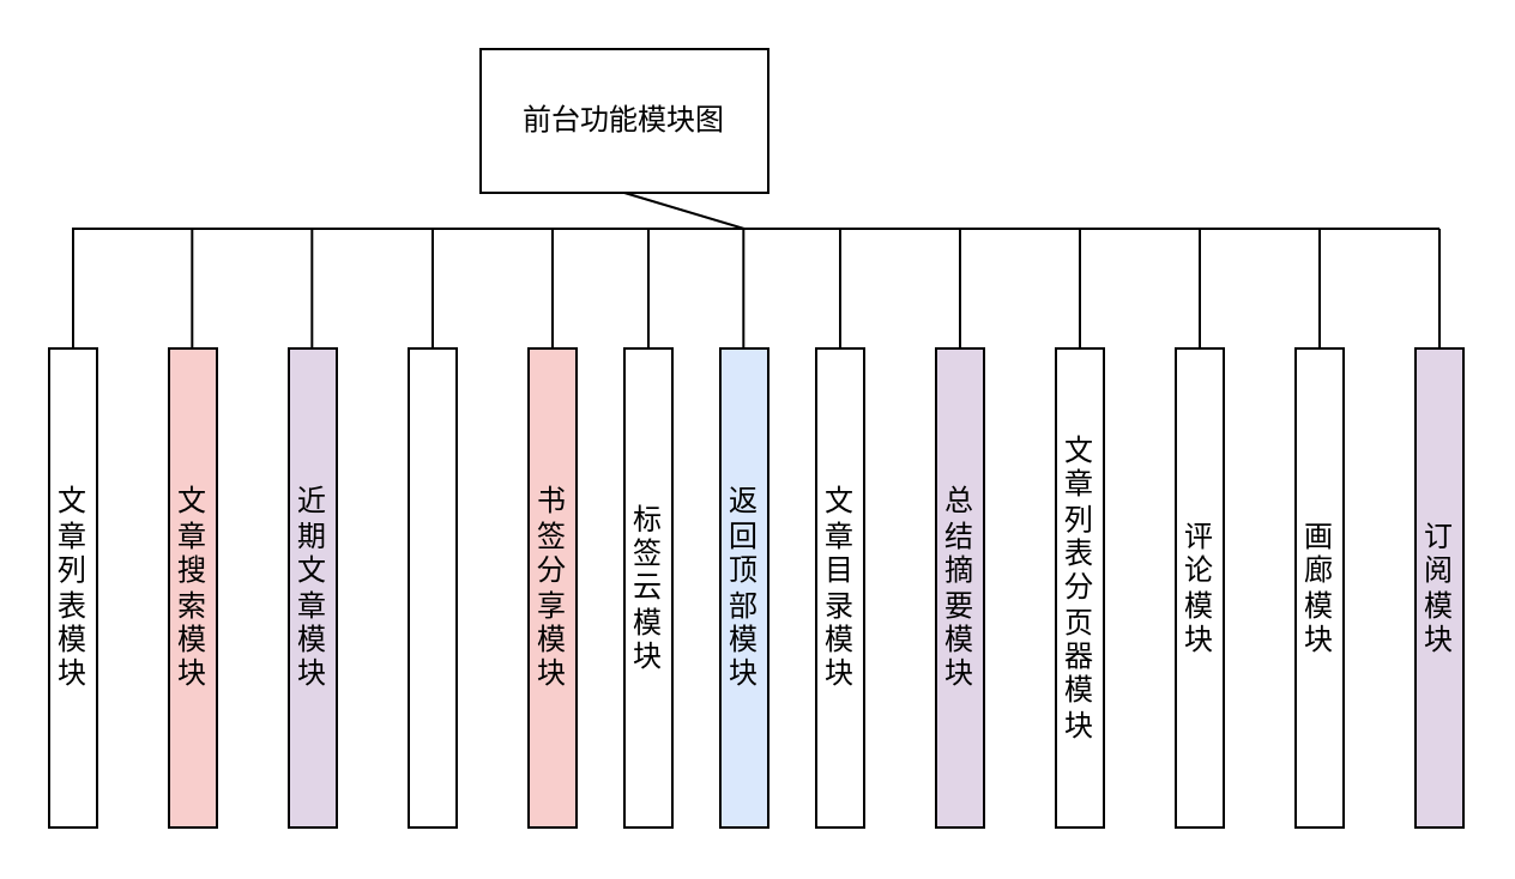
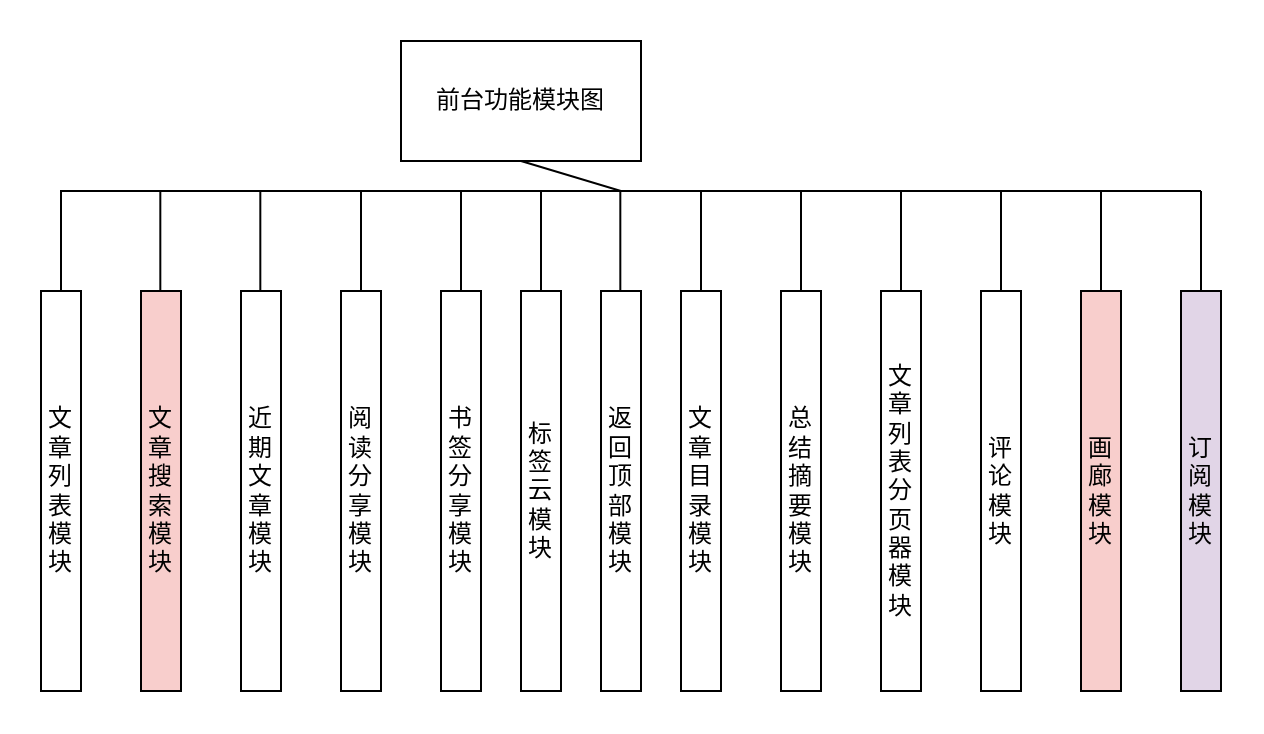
  <mxCell id="0" />
  <mxCell id="1" parent="0" />
  <mxCell id="2" value="前台功能模块图" style="rounded=0;whiteSpace=wrap;html=1;" parent="1" vertex="1"><mxGeometry x="200" y="20" width="120" height="60" as="geometry" /></mxCell>
  <mxCell id="3" value="文章列表模块" style="rounded=0;whiteSpace=wrap;html=1;" parent="1" vertex="1"><mxGeometry x="20" y="145" width="20" height="200" as="geometry" /></mxCell>
  <mxCell id="4" value="文章搜索模块" style="rounded=0;whiteSpace=wrap;html=1;fillColor=#f8cecc;" parent="1" vertex="1"><mxGeometry x="70" y="145" width="20" height="200" as="geometry" /></mxCell>
- <mxCell id="5" value="近期文章模块" style="rounded=0;whiteSpace=wrap;html=1;fillColor=#e1d5e7;" parent="1" vertex="1"><mxGeometry x="120" y="145" width="20" height="200" as="geometry" /></mxCell>
+ <mxCell id="5" value="近期文章模块" style="rounded=0;whiteSpace=wrap;html=1;" parent="1" vertex="1"><mxGeometry x="120" y="145" width="20" height="200" as="geometry" /></mxCell>
  <mxCell id="6" value="" style="rounded=0;whiteSpace=wrap;html=1;" parent="1" vertex="1"><mxGeometry x="170" y="145" width="20" height="200" as="geometry" /></mxCell>
  <mxCell id="7" value="标签云模块" style="rounded=0;whiteSpace=wrap;html=1;" parent="1" vertex="1"><mxGeometry x="260" y="145" width="20" height="200" as="geometry" /></mxCell>
- <mxCell id="8" value="返回顶部模块" style="rounded=0;whiteSpace=wrap;html=1;fillColor=#dae8fc;" parent="1" vertex="1"><mxGeometry x="300" y="145" width="20" height="200" as="geometry" /></mxCell>
+ <mxCell id="8" value="返回顶部模块" style="rounded=0;whiteSpace=wrap;html=1;" parent="1" vertex="1"><mxGeometry x="300" y="145" width="20" height="200" as="geometry" /></mxCell>
  <mxCell id="9" value="文章目录模块" style="rounded=0;whiteSpace=wrap;html=1;" parent="1" vertex="1"><mxGeometry x="340" y="145" width="20" height="200" as="geometry" /></mxCell>
- <mxCell id="10" value="总结摘要模块" style="rounded=0;whiteSpace=wrap;html=1;fillColor=#e1d5e7;" parent="1" vertex="1"><mxGeometry x="390" y="145" width="20" height="200" as="geometry" /></mxCell>
+ <mxCell id="10" value="总结摘要模块" style="rounded=0;whiteSpace=wrap;html=1;" parent="1" vertex="1"><mxGeometry x="390" y="145" width="20" height="200" as="geometry" /></mxCell>
  <mxCell id="11" value="文章列表分页器模块" style="rounded=0;whiteSpace=wrap;html=1;" parent="1" vertex="1"><mxGeometry x="440" y="145" width="20" height="200" as="geometry" /></mxCell>
  <mxCell id="12" value="评论模块" style="rounded=0;whiteSpace=wrap;html=1;" parent="1" vertex="1"><mxGeometry x="490" y="145" width="20" height="200" as="geometry" /></mxCell>
- <mxCell id="13" value="画廊模块" style="rounded=0;whiteSpace=wrap;html=1;" parent="1" vertex="1"><mxGeometry x="540" y="145" width="20" height="200" as="geometry" /></mxCell>
+ <mxCell id="13" value="画廊模块" style="rounded=0;whiteSpace=wrap;html=1;fillColor=#f8cecc;" parent="1" vertex="1"><mxGeometry x="540" y="145" width="20" height="200" as="geometry" /></mxCell>
  <mxCell id="14" value="订阅模块" style="rounded=0;whiteSpace=wrap;html=1;fillColor=#e1d5e7;" parent="1" vertex="1"><mxGeometry x="590" y="145" width="20" height="200" as="geometry" /></mxCell>
  <mxCell id="15" value="" style="endArrow=none;html=1;rounded=0;entryX=0.5;entryY=1;entryDx=0;entryDy=0;" parent="1" target="2" edge="1"><mxGeometry width="50" height="50" relative="1" as="geometry"><mxPoint x="30" y="145" as="sourcePoint" /><mxPoint x="30" y="85" as="targetPoint" /><Array as="points"><mxPoint x="30" y="95" /><mxPoint x="310" y="95" /></Array></mxGeometry></mxCell>
  <mxCell id="16" value="" style="endArrow=none;html=1;rounded=0;" parent="1" edge="1"><mxGeometry width="50" height="50" relative="1" as="geometry"><mxPoint x="79.66" y="145" as="sourcePoint" /><mxPoint x="79.66" y="95" as="targetPoint" /></mxGeometry></mxCell>
  <mxCell id="17" value="" style="endArrow=none;html=1;rounded=0;" parent="1" edge="1"><mxGeometry width="50" height="50" relative="1" as="geometry"><mxPoint x="129.66" y="145" as="sourcePoint" /><mxPoint x="129.66" y="95" as="targetPoint" /></mxGeometry></mxCell>
  <mxCell id="18" value="" style="endArrow=none;html=1;rounded=0;" parent="1" edge="1"><mxGeometry width="50" height="50" relative="1" as="geometry"><mxPoint x="180" y="145" as="sourcePoint" /><mxPoint x="180" y="95" as="targetPoint" /></mxGeometry></mxCell>
  <mxCell id="19" value="" style="endArrow=none;html=1;rounded=0;" parent="1" edge="1"><mxGeometry width="50" height="50" relative="1" as="geometry"><mxPoint x="230" y="145" as="sourcePoint" /><mxPoint x="230" y="95" as="targetPoint" /></mxGeometry></mxCell>
  <mxCell id="20" value="" style="endArrow=none;html=1;rounded=0;" parent="1" edge="1"><mxGeometry width="50" height="50" relative="1" as="geometry"><mxPoint x="270" y="145" as="sourcePoint" /><mxPoint x="270" y="95" as="targetPoint" /></mxGeometry></mxCell>
  <mxCell id="21" value="" style="endArrow=none;html=1;rounded=0;" parent="1" edge="1"><mxGeometry width="50" height="50" relative="1" as="geometry"><mxPoint x="309.66" y="145" as="sourcePoint" /><mxPoint x="309.66" y="95" as="targetPoint" /></mxGeometry></mxCell>
  <mxCell id="22" value="" style="endArrow=none;html=1;rounded=0;" parent="1" edge="1"><mxGeometry width="50" height="50" relative="1" as="geometry"><mxPoint x="350" y="145" as="sourcePoint" /><mxPoint x="350" y="95" as="targetPoint" /></mxGeometry></mxCell>
  <mxCell id="23" value="" style="endArrow=none;html=1;rounded=0;" parent="1" edge="1"><mxGeometry width="50" height="50" relative="1" as="geometry"><mxPoint x="400" y="145" as="sourcePoint" /><mxPoint x="400" y="95" as="targetPoint" /></mxGeometry></mxCell>
  <mxCell id="24" value="" style="endArrow=none;html=1;rounded=0;" parent="1" edge="1"><mxGeometry width="50" height="50" relative="1" as="geometry"><mxPoint x="450" y="145" as="sourcePoint" /><mxPoint x="450" y="95" as="targetPoint" /></mxGeometry></mxCell>
  <mxCell id="25" value="" style="endArrow=none;html=1;rounded=0;" parent="1" edge="1"><mxGeometry width="50" height="50" relative="1" as="geometry"><mxPoint x="500" y="145" as="sourcePoint" /><mxPoint x="500" y="95" as="targetPoint" /></mxGeometry></mxCell>
  <mxCell id="26" value="" style="endArrow=none;html=1;rounded=0;" parent="1" edge="1"><mxGeometry width="50" height="50" relative="1" as="geometry"><mxPoint x="550" y="145" as="sourcePoint" /><mxPoint x="550" y="95" as="targetPoint" /></mxGeometry></mxCell>
- <mxCell id="28" value="书签分享模块" style="rounded=0;whiteSpace=wrap;html=1;fillColor=#f8cecc;" vertex="1" parent="1"><mxGeometry x="220" y="145" width="20" height="200" as="geometry" /></mxCell>
+ <mxCell id="27" value="阅读分享模块" style="text;html=1;strokeColor=none;fillColor=none;align=center;verticalAlign=middle;whiteSpace=wrap;rounded=0;" vertex="1" parent="1"><mxGeometry x="170" y="188.75" width="20" height="112.5" as="geometry" /></mxCell>
+ <mxCell id="28" value="书签分享模块" style="rounded=0;whiteSpace=wrap;html=1;" vertex="1" parent="1"><mxGeometry x="220" y="145" width="20" height="200" as="geometry" /></mxCell>
  <mxCell id="29" value="" style="endArrow=none;html=1;rounded=0;" edge="1" parent="1"><mxGeometry width="50" height="50" relative="1" as="geometry"><mxPoint x="310" y="95" as="sourcePoint" /><mxPoint x="600" y="95" as="targetPoint" /></mxGeometry></mxCell>
  <mxCell id="30" value="" style="endArrow=none;html=1;rounded=0;exitX=0.5;exitY=0;exitDx=0;exitDy=0;" edge="1" parent="1" source="14"><mxGeometry width="50" height="50" relative="1" as="geometry"><mxPoint x="609.66" y="155" as="sourcePoint" /><mxPoint x="600" y="95" as="targetPoint" /></mxGeometry></mxCell>
